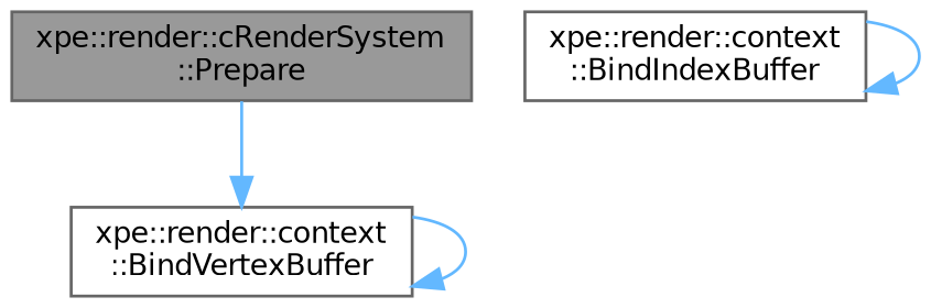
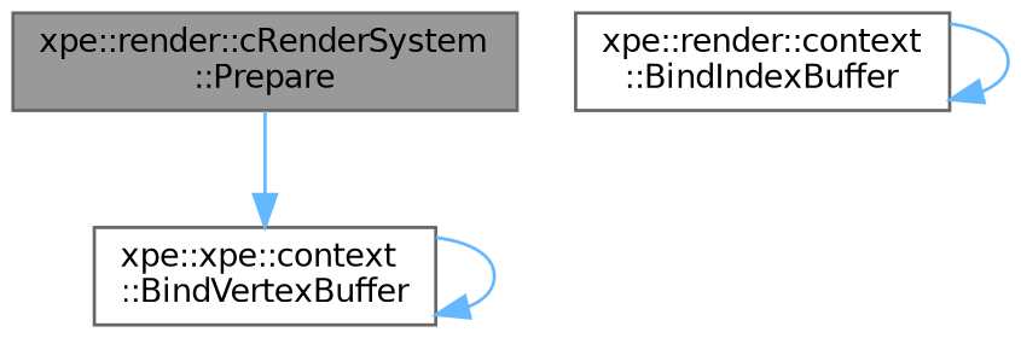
  digraph {
    rankdir=TB
    node [color=grey40 fillcolor=white fontname=Helvetica fontsize=10 shape=box style=filled]
    edge [color=steelblue1 fontname=Helvetica fontsize=10 labelfontname=Helvetica labelfontsize=10 style=solid]
    n1 [color=gray40 fillcolor=grey60 fontcolor=black height=0.2 label="xpe::render::cRenderSystem\l::Prepare" width=0.4]
-   n2 [height=0.2 label="xpe::render::context\l::BindVertexBuffer" width=0.4]
+   n2 [height=0.2 label="xpe::xpe::context\l::BindVertexBuffer" width=0.4]
    n3 [height=0.2 label="xpe::render::context\l::BindIndexBuffer" width=0.4]
    n1 -> n2
    n2 -> n2
    n3 -> n3
  }
